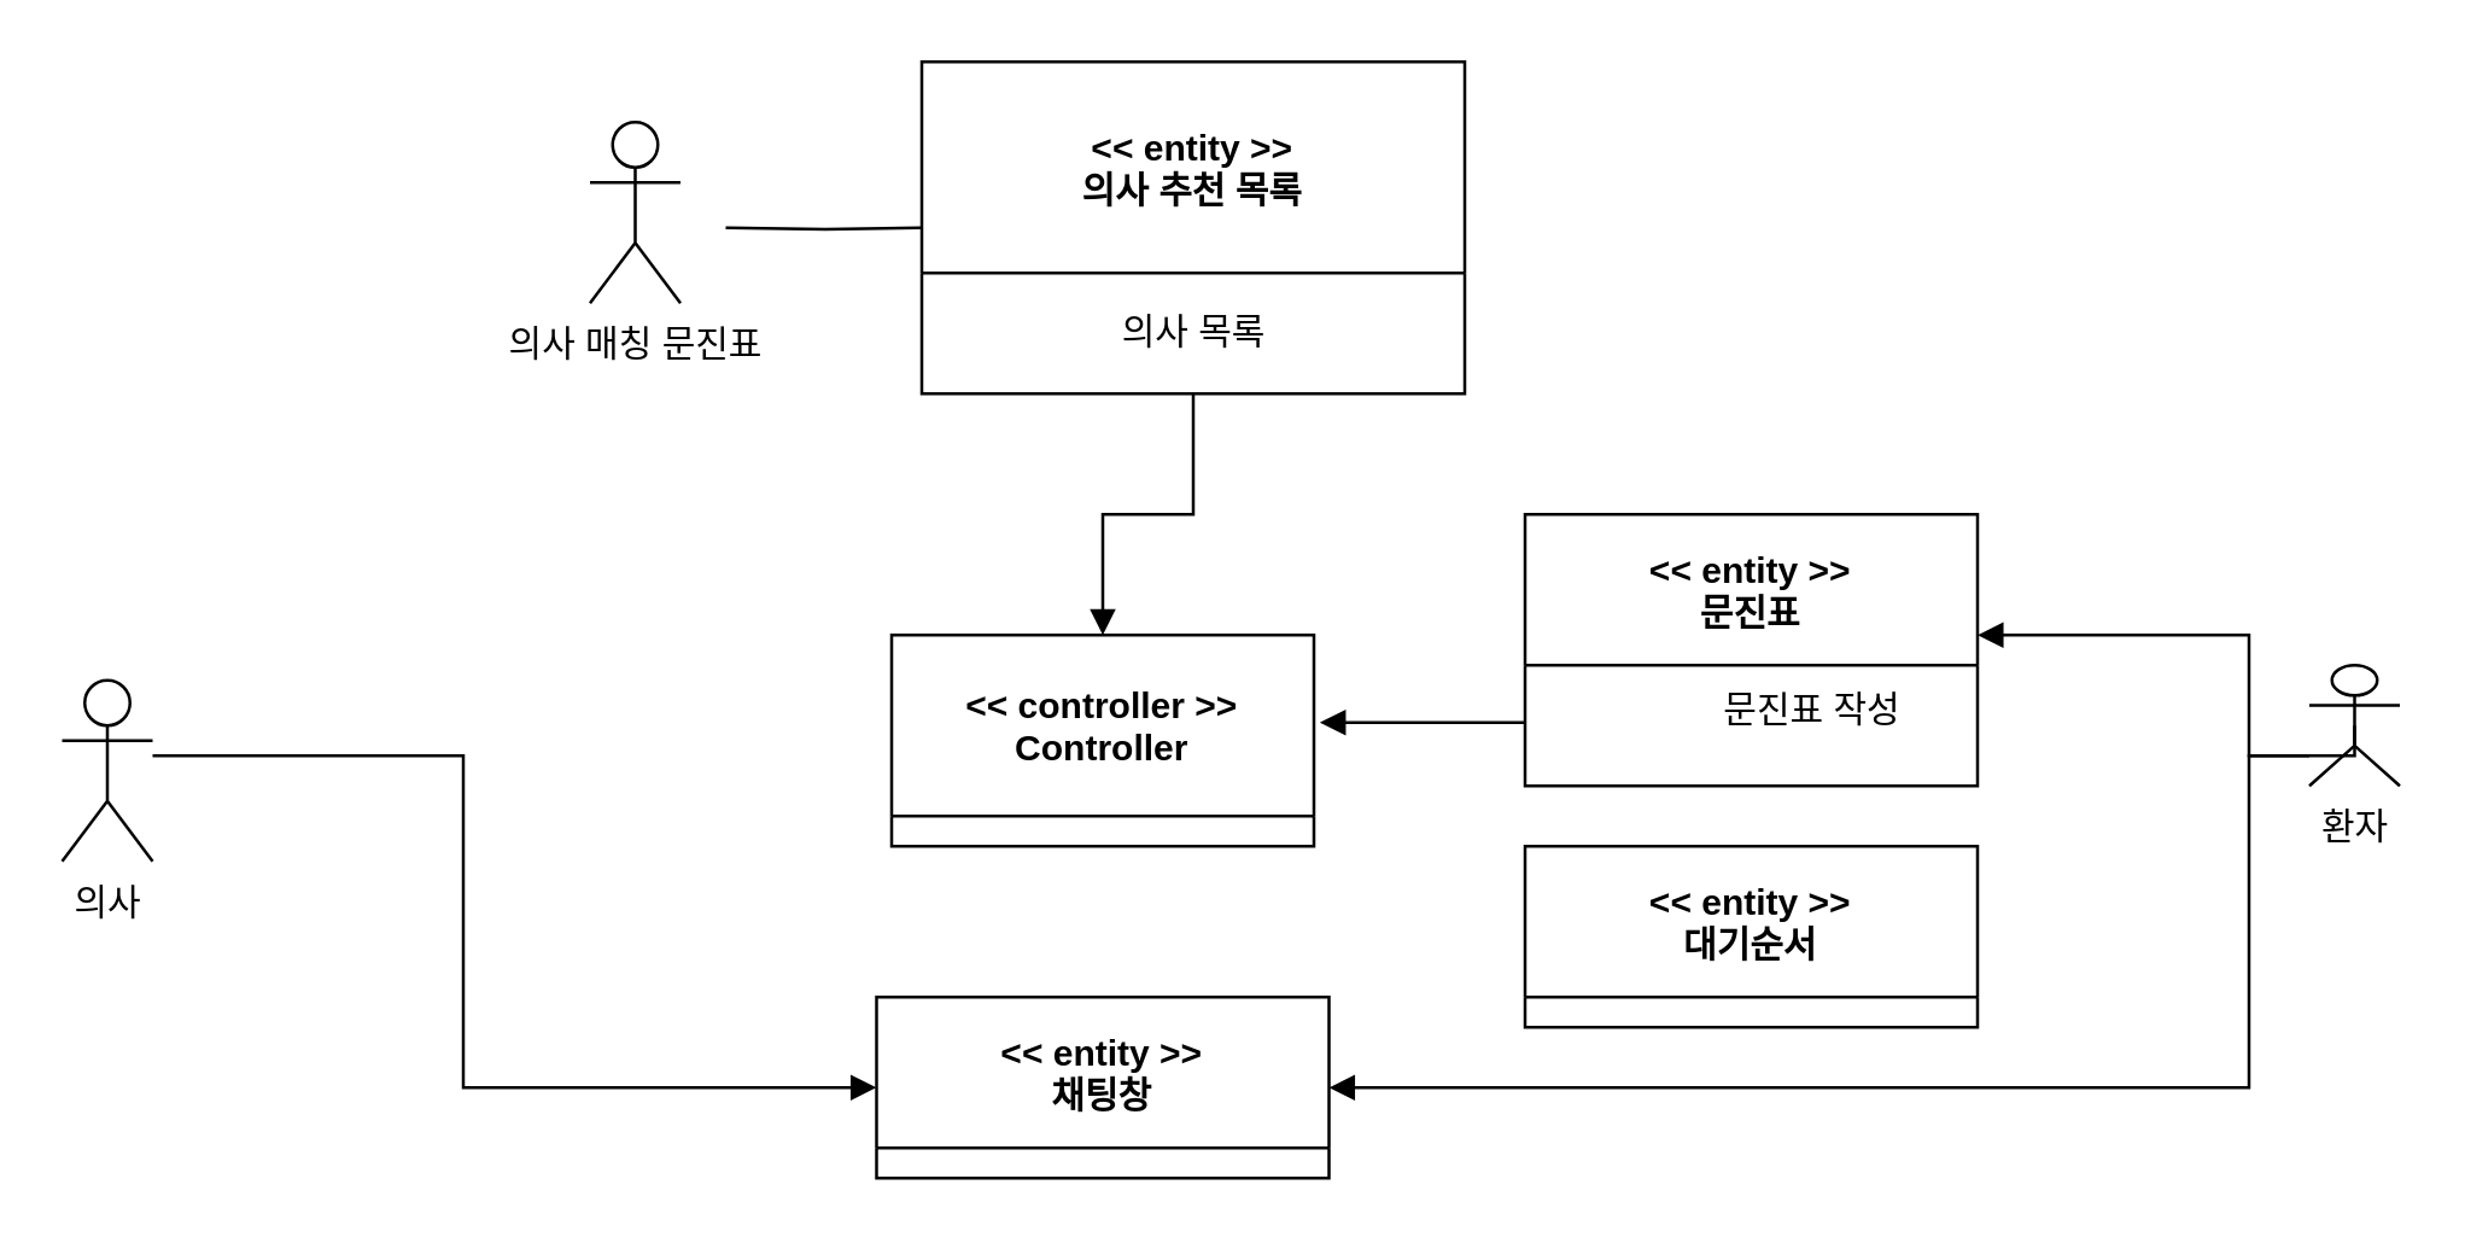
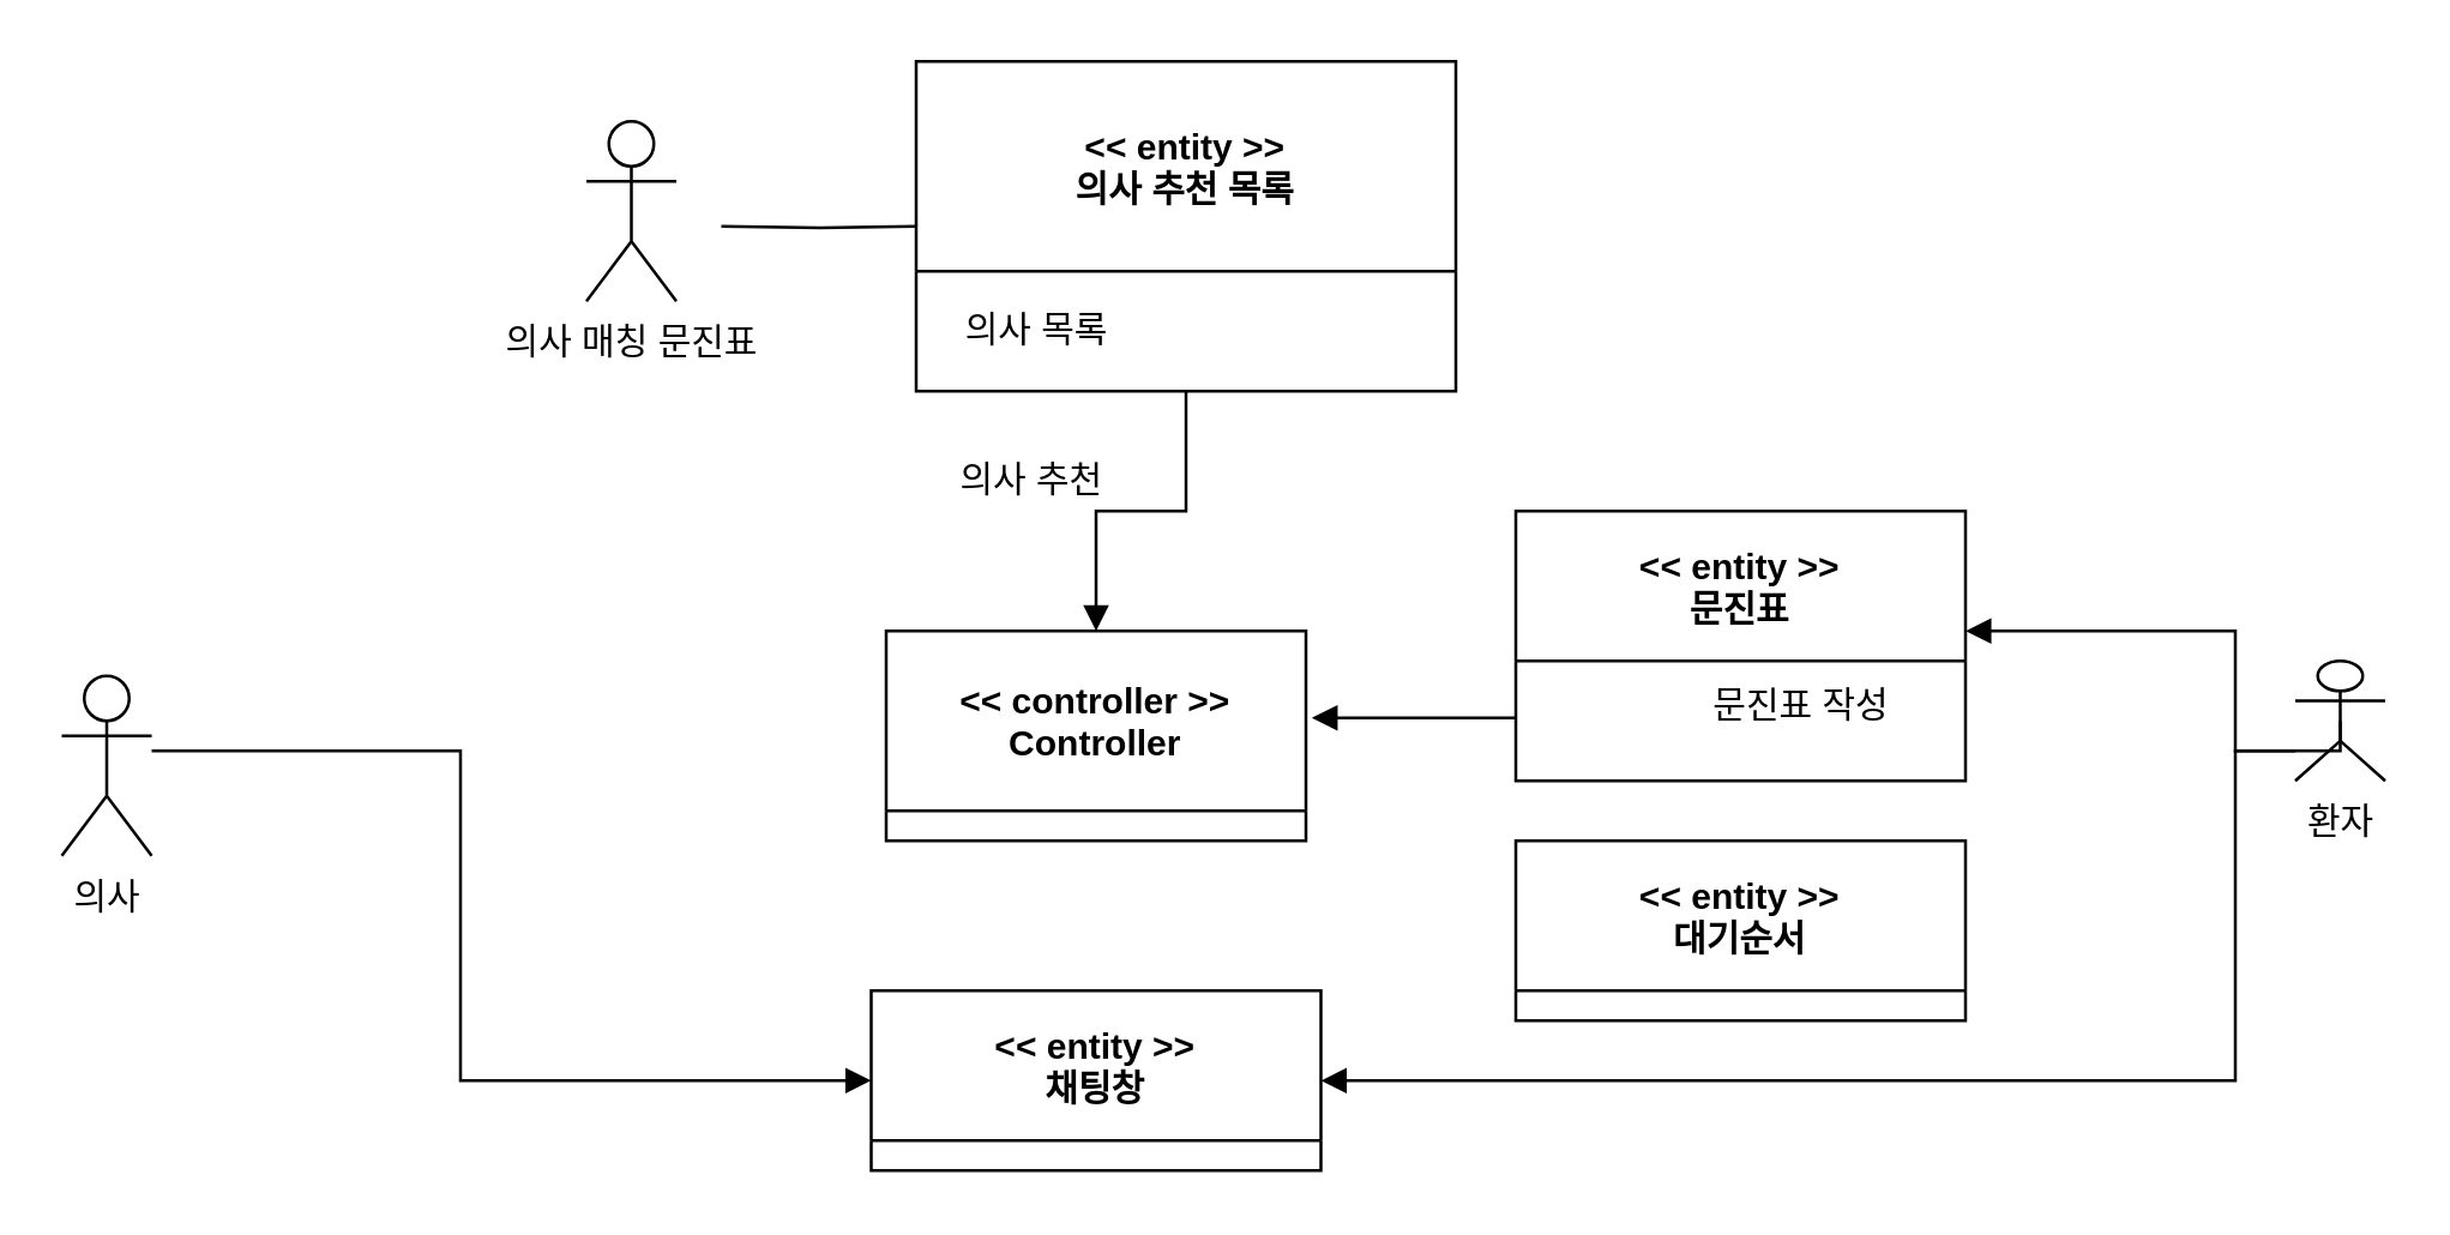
  <mxCell id="0" />
  <mxCell id="1" parent="0" />
  <mxCell id="2" style="edgeStyle=orthogonalEdgeStyle;rounded=0;orthogonalLoop=1;jettySize=auto;html=1;entryX=0;entryY=0.5;entryDx=0;entryDy=0;endArrow=block;endFill=1;" edge="1" parent="1" source="3" target="18"><mxGeometry relative="1" as="geometry"><Array as="points"><mxPoint x="153" y="250" /><mxPoint x="153" y="360" /></Array></mxGeometry></mxCell>
  <mxCell id="3" value="의사" style="shape=umlActor;verticalLabelPosition=bottom;verticalAlign=top;html=1;outlineConnect=0;" vertex="1" parent="1"><mxGeometry x="20" y="225" width="30" height="60" as="geometry" /></mxCell>
  <mxCell id="4" value="" style="edgeStyle=orthogonalEdgeStyle;rounded=0;orthogonalLoop=1;jettySize=auto;html=1;endArrow=none;endFill=0;entryX=0;entryY=0.5;entryDx=0;entryDy=0;" edge="1" parent="1" target="11"><mxGeometry relative="1" as="geometry"><mxPoint x="240" y="75" as="sourcePoint" /><mxPoint x="255" y="50" as="targetPoint" /></mxGeometry></mxCell>
  <mxCell id="5" value="의사 매칭 문진표" style="shape=umlActor;verticalLabelPosition=bottom;verticalAlign=top;html=1;outlineConnect=0;" vertex="1" parent="1"><mxGeometry x="195" y="40" width="30" height="60" as="geometry" /></mxCell>
  <mxCell id="6" style="edgeStyle=orthogonalEdgeStyle;rounded=0;orthogonalLoop=1;jettySize=auto;html=1;exitX=0.5;exitY=0.5;exitDx=0;exitDy=0;exitPerimeter=0;endArrow=block;endFill=1;" edge="1" parent="1" source="8"><mxGeometry relative="1" as="geometry"><mxPoint x="655" y="210" as="targetPoint" /><Array as="points"><mxPoint x="745" y="250" /><mxPoint x="745" y="210" /></Array></mxGeometry></mxCell>
  <mxCell id="7" style="edgeStyle=orthogonalEdgeStyle;rounded=0;orthogonalLoop=1;jettySize=auto;html=1;endArrow=block;endFill=1;entryX=1;entryY=0.5;entryDx=0;entryDy=0;" edge="1" parent="1" source="8" target="18"><mxGeometry relative="1" as="geometry"><mxPoint x="435" y="380" as="targetPoint" /><Array as="points"><mxPoint x="745" y="250" /><mxPoint x="745" y="360" /></Array></mxGeometry></mxCell>
  <mxCell id="8" value="환자" style="shape=umlActor;verticalLabelPosition=bottom;verticalAlign=top;html=1;outlineConnect=0;" vertex="1" parent="1"><mxGeometry x="765" y="220" width="30" height="40" as="geometry" /></mxCell>
  <mxCell id="9" value="&lt;&lt; controller &gt;&gt;&#10;Controller" style="swimlane;startSize=60;" vertex="1" parent="1"><mxGeometry x="295" y="210" width="140" height="70" as="geometry" /></mxCell>
  <mxCell id="10" style="edgeStyle=orthogonalEdgeStyle;rounded=0;orthogonalLoop=1;jettySize=auto;html=1;entryX=0.5;entryY=0;entryDx=0;entryDy=0;endArrow=block;endFill=1;" edge="1" parent="1" source="11" target="9"><mxGeometry relative="1" as="geometry" /></mxCell>
  <mxCell id="11" value="&lt;&lt; entity &gt;&gt;&#10;의사 추천 목록" style="swimlane;startSize=70;" vertex="1" parent="1"><mxGeometry x="305" y="20" width="180" height="110" as="geometry" /></mxCell>
- <mxCell id="12" value="의사 목록" style="text;html=1;align=center;verticalAlign=middle;resizable=0;points=[];autosize=1;strokeColor=none;" vertex="1" parent="11"><mxGeometry x="60" y="80" width="60" height="20" as="geometry" /></mxCell>
+ <mxCell id="12" value="의사 목록" style="text;html=1;align=center;verticalAlign=middle;resizable=0;points=[];autosize=1;strokeColor=none;" vertex="1" parent="11"><mxGeometry x="10" y="80" width="60" height="20" as="geometry" /></mxCell>
+ <mxCell id="13" value="의사 추천&amp;nbsp;" style="text;html=1;align=center;verticalAlign=middle;resizable=0;points=[];autosize=1;strokeColor=none;" vertex="1" parent="1"><mxGeometry x="315" y="150" width="60" height="20" as="geometry" /></mxCell>
  <mxCell id="14" style="edgeStyle=orthogonalEdgeStyle;rounded=0;orthogonalLoop=1;jettySize=auto;html=1;endArrow=block;endFill=1;entryX=1.014;entryY=0.414;entryDx=0;entryDy=0;entryPerimeter=0;" edge="1" parent="1" source="15" target="9"><mxGeometry relative="1" as="geometry"><mxPoint x="545" y="60" as="targetPoint" /><Array as="points"><mxPoint x="475" y="239" /><mxPoint x="475" y="239" /></Array></mxGeometry></mxCell>
  <mxCell id="15" value="&lt;&lt; entity &gt;&gt;&#10;문진표" style="swimlane;startSize=50;" vertex="1" parent="1"><mxGeometry x="505" y="170" width="150" height="90" as="geometry" /></mxCell>
  <mxCell id="16" value="문진표 작성" style="text;html=1;align=center;verticalAlign=middle;resizable=0;points=[];autosize=1;strokeColor=none;" vertex="1" parent="15"><mxGeometry x="60" y="55" width="70" height="20" as="geometry" /></mxCell>
  <mxCell id="17" value="&lt;&lt; entity &gt;&gt;&#10;대기순서" style="swimlane;startSize=50;" vertex="1" parent="1"><mxGeometry x="505" y="280" width="150" height="60" as="geometry" /></mxCell>
  <mxCell id="18" value="&lt;&lt; entity &gt;&gt;&#10;채팅창" style="swimlane;startSize=50;" vertex="1" parent="1"><mxGeometry x="290" y="330" width="150" height="60" as="geometry" /></mxCell>
